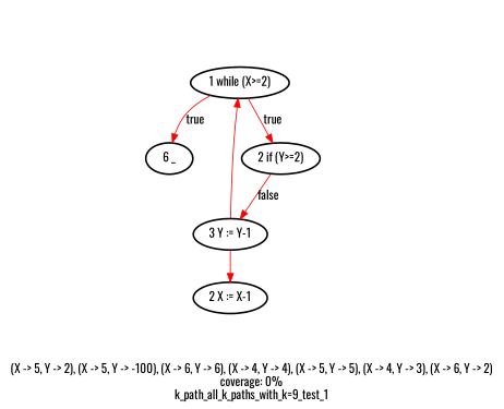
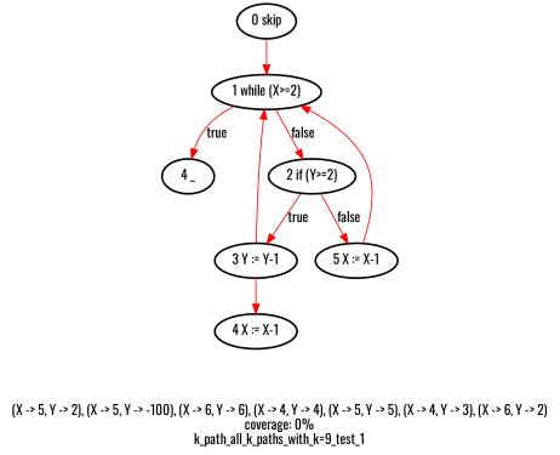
  digraph {
    fontname=Oswald
    label="(X -> 5, Y -> 2), (X -> 5, Y -> -100), (X -> 6, Y -> 6), (X -> 4, Y -> 4), (X -> 5, Y -> 5), (X -> 4, Y -> 3), (X -> 6, Y -> 2)\ncoverage: 0%\nk_path_all_k_paths_with_k=9_test_1"
    node [fontname=Oswald style=bold]
    edge [color=red fontname=Oswald]
    "1 while (X>=2)"
-   "6 _"
+   "6 _" [label="4 _"]
    "2 if (Y>=2)"
    "3 Y := Y-1"
-   "4 X := X-1" [label="2 X := X-1"]
+   "5 X := X-1"
+   "4 X := X-1"
+   "0 skip"
    "1 while (X>=2)" -> "6 _" [label=true]
-   "1 while (X>=2)" -> "2 if (Y>=2)" [label=true]
-   "2 if (Y>=2)" -> "3 Y := Y-1" [label=false]
+   "1 while (X>=2)" -> "2 if (Y>=2)" [label=false]
+   "2 if (Y>=2)" -> "3 Y := Y-1" [label=true]
+   "2 if (Y>=2)" -> "5 X := X-1" [label=false]
    "3 Y := Y-1" -> "1 while (X>=2)"
    "3 Y := Y-1" -> "4 X := X-1"
+   "5 X := X-1" -> "1 while (X>=2)"
+   "0 skip" -> "1 while (X>=2)"
  }
